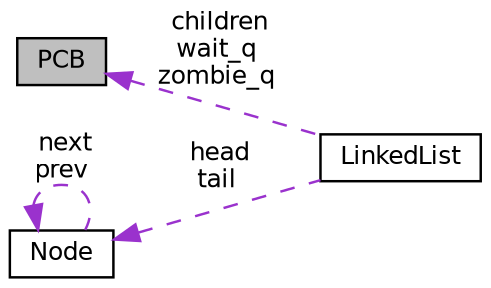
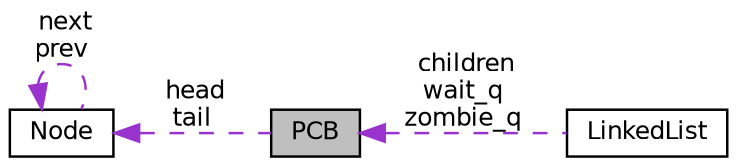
  digraph {
    rankdir=LR
    node [color=black fillcolor=white fontname=Helvetica fontsize=10 shape=record style=filled]
    edge [color=darkorchid3 dir=back fontname=Helvetica fontsize=10 labelfontname=Helvetica labelfontsize=10 style=dashed]
    n1 [fillcolor=grey75 fontcolor=black height=0.2 label=PCB width=0.4]
    n2 [height=0.2 label=LinkedList width=0.4]
    n3 [height=0.2 label="Node" width=0.4]
    n1 -> n2 [label=" children\nwait_q\nzombie_q"]
-   n3 -> n2 [label=" head\ntail"]
+   n3 -> n1 [label=" head\ntail"]
    n3 -> n3 [label=" next\nprev"]
  }
